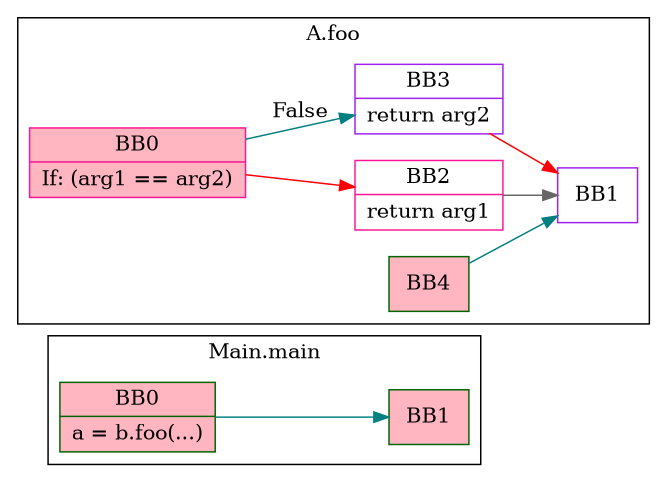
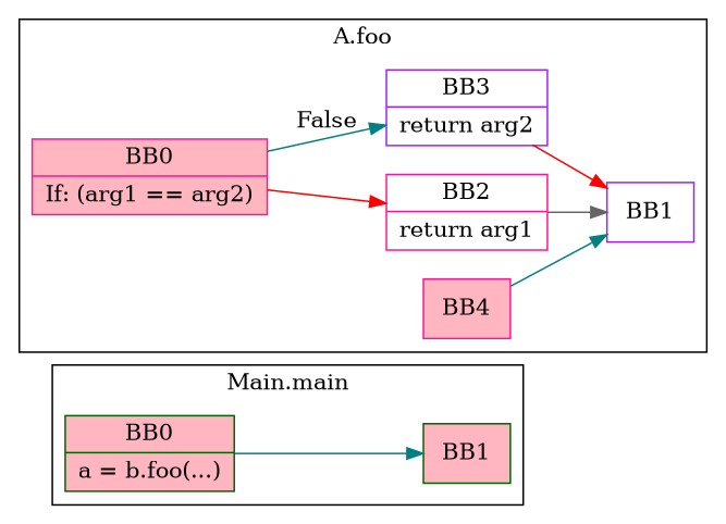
  digraph {
    rankdir=LR
    node [shape=record style=filled fillcolor=lightpink color=deeppink]
    edge [color=teal]
    n1 [label="BB0|a = b.foo(...)" color=darkgreen]
    n2 [label=BB1 color=darkgreen]
    n3 [label="BB0|If: (arg1 == arg2)"]
    n4 [label="BB2|return arg1" fillcolor=white]
    n5 [label="BB3|return arg2" fillcolor=white color=purple]
    n6 [label=BB1 fillcolor=white color=purple]
-   n7 [label=BB4 color=darkgreen]
+   n7 [label=BB4]
    subgraph cluster_1 {
      label="Main.main"
      n1
      n2
    }
    subgraph cluster_2 {
      label="A.foo"
      n3
      n4
      n5
      n6
      n7
    }
    n1 -> n2
    n3 -> n4 [color=red]
    n3 -> n5 [label=False]
    n4 -> n6 [color=gray40]
    n5 -> n6 [color=red]
    n7 -> n6
  }
